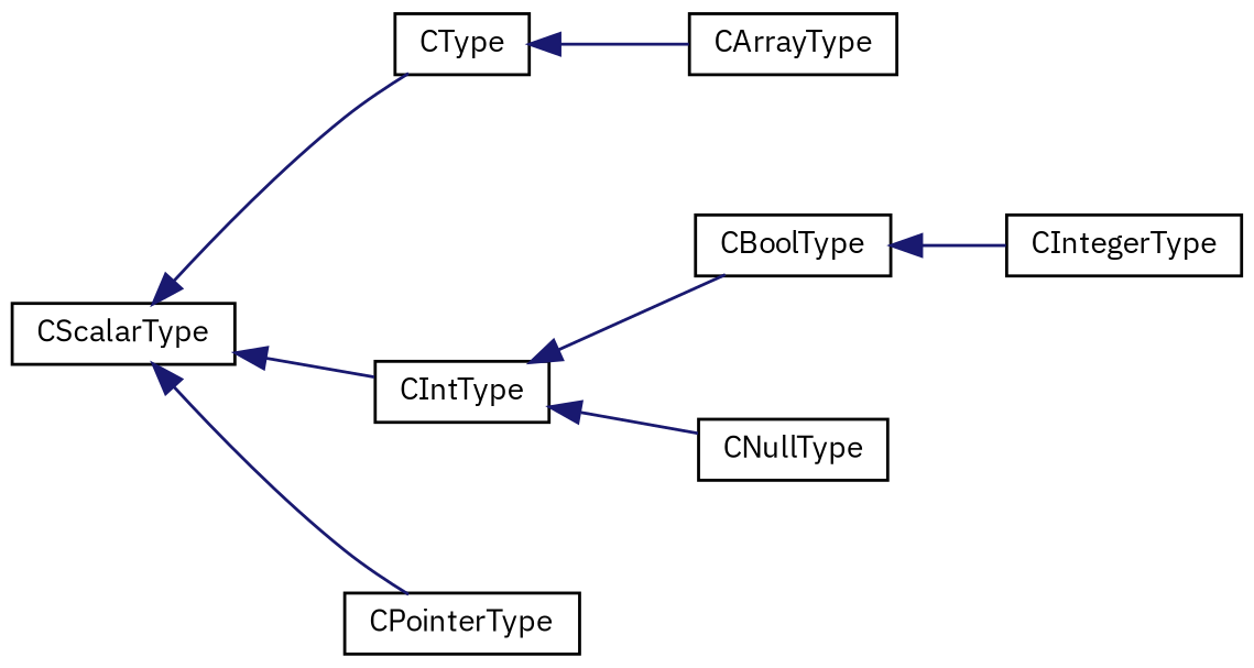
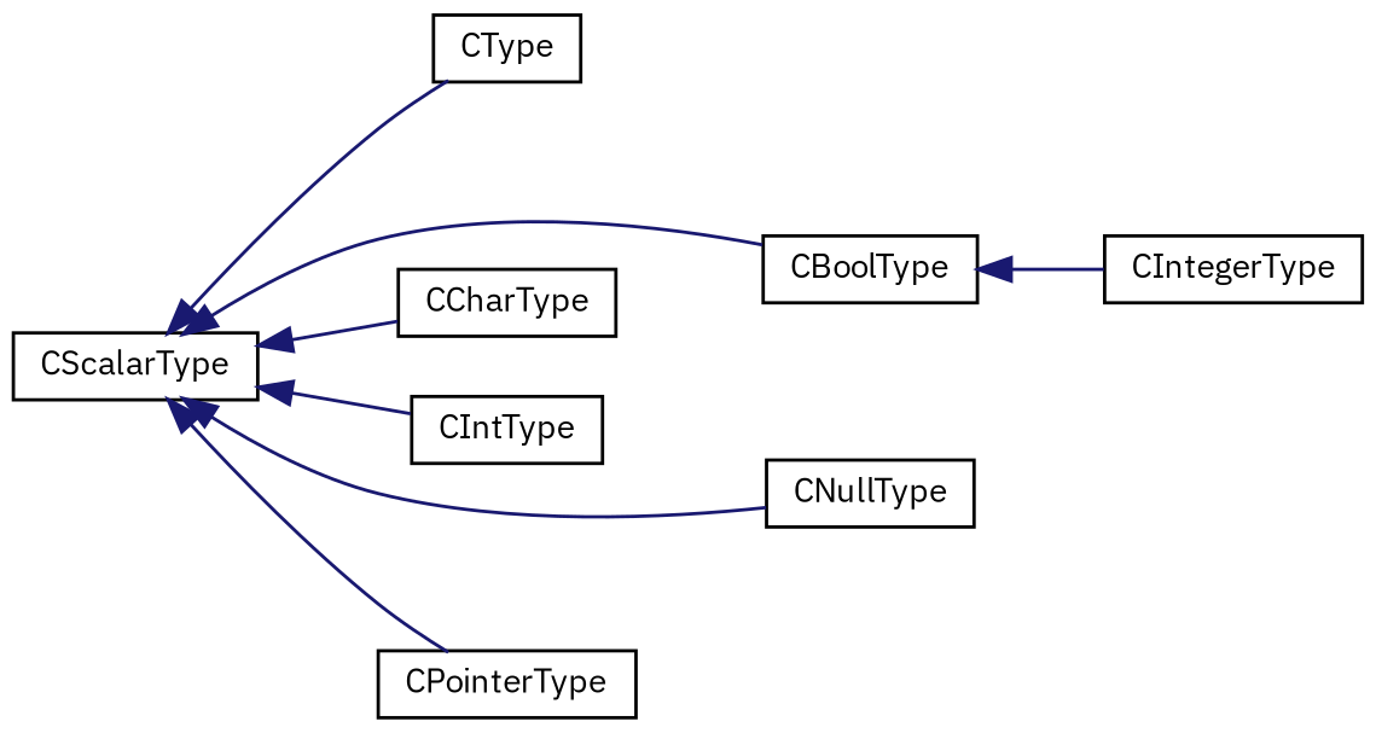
  digraph {
    fontname="IBM Plex Sans"
    rankdir=LR
    node [color=black fillcolor=white fontname="IBM Plex Sans" fontsize=10 shape=record style=filled]
    edge [color=midnightblue dir=back fontname="IBM Plex Sans" fontsize=10 labelfontname=Helvetica labelfontsize=10 style=solid]
    n1 [height=0.2 label=CType width=0.4]
-   n2 [height=0.2 label=CArrayType width=0.4]
    n3 [height=0.2 label=CScalarType width=0.4]
    n4 [height=0.2 label=CBoolType width=0.4]
+   n5 [height=0.2 label=CCharType width=0.4]
    n6 [height=0.2 label=CIntType width=0.4]
    n7 [height=0.2 label=CNullType width=0.4]
    n8 [height=0.2 label=CPointerType width=0.4]
    n9 [height=0.2 label=CIntegerType width=0.4]
-   n1 -> n2
    n3 -> n1
-   n6 -> n4
+   n3 -> n4
+   n3 -> n5
    n3 -> n6
-   n6 -> n7
+   n3 -> n7
    n3 -> n8
    n4 -> n9
  }
